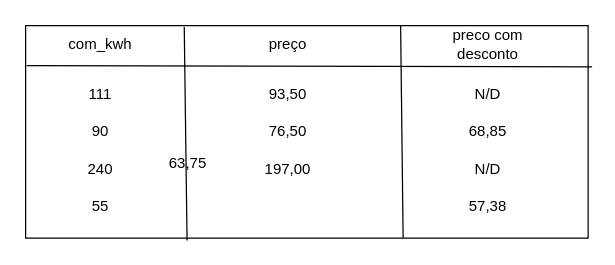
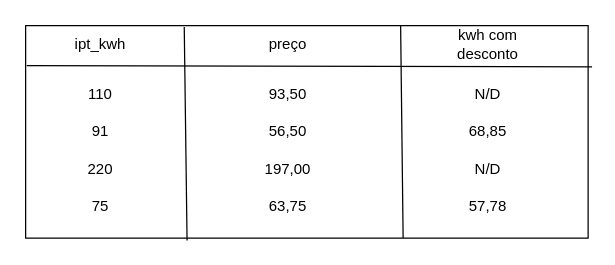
  <mxCell id="0" />
  <mxCell id="1" parent="0" />
  <mxCell id="2" value="" style="rounded=0;whiteSpace=wrap;html=1;" vertex="1" parent="1"><mxGeometry x="20" y="20" width="450" height="170" as="geometry" /></mxCell>
  <mxCell id="3" value="" style="endArrow=none;html=1;rounded=0;exitX=0.287;exitY=1.011;exitDx=0;exitDy=0;exitPerimeter=0;entryX=0.282;entryY=0.007;entryDx=0;entryDy=0;entryPerimeter=0;" edge="1" parent="1" source="2" target="2"><mxGeometry width="50" height="50" relative="1" as="geometry"><mxPoint x="270" y="100" as="sourcePoint" /><mxPoint x="320" y="50" as="targetPoint" /></mxGeometry></mxCell>
  <mxCell id="4" value="" style="endArrow=none;html=1;rounded=0;entryX=0.282;entryY=0.007;entryDx=0;entryDy=0;entryPerimeter=0;" edge="1" parent="1"><mxGeometry width="50" height="50" relative="1" as="geometry"><mxPoint x="322" y="190" as="sourcePoint" /><mxPoint x="320" y="20" as="targetPoint" /></mxGeometry></mxCell>
  <mxCell id="5" value="" style="endArrow=none;html=1;rounded=0;entryX=0.002;entryY=0.188;entryDx=0;entryDy=0;entryPerimeter=0;exitX=1.007;exitY=0.194;exitDx=0;exitDy=0;exitPerimeter=0;" edge="1" parent="1" source="2" target="2"><mxGeometry width="50" height="50" relative="1" as="geometry"><mxPoint x="270" y="100" as="sourcePoint" /><mxPoint x="320" y="50" as="targetPoint" /></mxGeometry></mxCell>
- <mxCell id="6" value="com_kwh" style="text;html=1;strokeColor=none;fillColor=none;align=center;verticalAlign=middle;whiteSpace=wrap;rounded=0;" vertex="1" parent="1"><mxGeometry x="50" y="20" width="60" height="30" as="geometry" /></mxCell>
+ <mxCell id="6" value="ipt_kwh" style="text;html=1;strokeColor=none;fillColor=none;align=center;verticalAlign=middle;whiteSpace=wrap;rounded=0;" vertex="1" parent="1"><mxGeometry x="50" y="20" width="60" height="30" as="geometry" /></mxCell>
  <mxCell id="7" value="preço" style="text;html=1;strokeColor=none;fillColor=none;align=center;verticalAlign=middle;whiteSpace=wrap;rounded=0;" vertex="1" parent="1"><mxGeometry x="200" y="20" width="60" height="30" as="geometry" /></mxCell>
- <mxCell id="8" value="preco com desconto" style="text;html=1;strokeColor=none;fillColor=none;align=center;verticalAlign=middle;whiteSpace=wrap;rounded=0;" vertex="1" parent="1"><mxGeometry x="360" y="20" width="60" height="30" as="geometry" /></mxCell>
- <mxCell id="9" value="111" style="text;html=1;strokeColor=none;fillColor=none;align=center;verticalAlign=middle;whiteSpace=wrap;rounded=0;" vertex="1" parent="1"><mxGeometry x="50" y="60" width="60" height="30" as="geometry" /></mxCell>
+ <mxCell id="8" value="kwh com desconto" style="text;html=1;strokeColor=none;fillColor=none;align=center;verticalAlign=middle;whiteSpace=wrap;rounded=0;" vertex="1" parent="1"><mxGeometry x="360" y="20" width="60" height="30" as="geometry" /></mxCell>
+ <mxCell id="9" value="110" style="text;html=1;strokeColor=none;fillColor=none;align=center;verticalAlign=middle;whiteSpace=wrap;rounded=0;" vertex="1" parent="1"><mxGeometry x="50" y="60" width="60" height="30" as="geometry" /></mxCell>
  <mxCell id="10" value="93,50" style="text;html=1;strokeColor=none;fillColor=none;align=center;verticalAlign=middle;whiteSpace=wrap;rounded=0;" vertex="1" parent="1"><mxGeometry x="200" y="60" width="60" height="30" as="geometry" /></mxCell>
  <mxCell id="11" value="N/D" style="text;html=1;strokeColor=none;fillColor=none;align=center;verticalAlign=middle;whiteSpace=wrap;rounded=0;" vertex="1" parent="1"><mxGeometry x="360" y="60" width="60" height="30" as="geometry" /></mxCell>
- <mxCell id="12" value="90" style="text;html=1;strokeColor=none;fillColor=none;align=center;verticalAlign=middle;whiteSpace=wrap;rounded=0;" vertex="1" parent="1"><mxGeometry x="50" y="90" width="60" height="30" as="geometry" /></mxCell>
- <mxCell id="13" value="76,50" style="text;html=1;strokeColor=none;fillColor=none;align=center;verticalAlign=middle;whiteSpace=wrap;rounded=0;" vertex="1" parent="1"><mxGeometry x="200" y="90" width="60" height="30" as="geometry" /></mxCell>
+ <mxCell id="12" value="91" style="text;html=1;strokeColor=none;fillColor=none;align=center;verticalAlign=middle;whiteSpace=wrap;rounded=0;" vertex="1" parent="1"><mxGeometry x="50" y="90" width="60" height="30" as="geometry" /></mxCell>
+ <mxCell id="13" value="56,50" style="text;html=1;strokeColor=none;fillColor=none;align=center;verticalAlign=middle;whiteSpace=wrap;rounded=0;" vertex="1" parent="1"><mxGeometry x="200" y="90" width="60" height="30" as="geometry" /></mxCell>
  <mxCell id="14" value="68,85" style="text;html=1;strokeColor=none;fillColor=none;align=center;verticalAlign=middle;whiteSpace=wrap;rounded=0;" vertex="1" parent="1"><mxGeometry x="360" y="90" width="60" height="30" as="geometry" /></mxCell>
- <mxCell id="15" value="240" style="text;html=1;strokeColor=none;fillColor=none;align=center;verticalAlign=middle;whiteSpace=wrap;rounded=0;" vertex="1" parent="1"><mxGeometry x="50" y="120" width="60" height="30" as="geometry" /></mxCell>
+ <mxCell id="15" value="220" style="text;html=1;strokeColor=none;fillColor=none;align=center;verticalAlign=middle;whiteSpace=wrap;rounded=0;" vertex="1" parent="1"><mxGeometry x="50" y="120" width="60" height="30" as="geometry" /></mxCell>
  <mxCell id="16" value="197,00" style="text;html=1;strokeColor=none;fillColor=none;align=center;verticalAlign=middle;whiteSpace=wrap;rounded=0;" vertex="1" parent="1"><mxGeometry x="200" y="120" width="60" height="30" as="geometry" /></mxCell>
  <mxCell id="17" value="N/D" style="text;html=1;strokeColor=none;fillColor=none;align=center;verticalAlign=middle;whiteSpace=wrap;rounded=0;" vertex="1" parent="1"><mxGeometry x="360" y="120" width="60" height="30" as="geometry" /></mxCell>
- <mxCell id="18" value="55" style="text;html=1;strokeColor=none;fillColor=none;align=center;verticalAlign=middle;whiteSpace=wrap;rounded=0;" vertex="1" parent="1"><mxGeometry x="50" y="150" width="60" height="30" as="geometry" /></mxCell>
- <mxCell id="19" value="63,75" style="text;html=1;strokeColor=none;fillColor=none;align=center;verticalAlign=middle;whiteSpace=wrap;rounded=0;" vertex="1" parent="1"><mxGeometry x="120" y="115" width="60" height="30" as="geometry" /></mxCell>
- <mxCell id="20" value="57,38" style="text;html=1;strokeColor=none;fillColor=none;align=center;verticalAlign=middle;whiteSpace=wrap;rounded=0;" vertex="1" parent="1"><mxGeometry x="360" y="150" width="60" height="30" as="geometry" /></mxCell>
+ <mxCell id="18" value="75" style="text;html=1;strokeColor=none;fillColor=none;align=center;verticalAlign=middle;whiteSpace=wrap;rounded=0;" vertex="1" parent="1"><mxGeometry x="50" y="150" width="60" height="30" as="geometry" /></mxCell>
+ <mxCell id="19" value="63,75" style="text;html=1;strokeColor=none;fillColor=none;align=center;verticalAlign=middle;whiteSpace=wrap;rounded=0;" vertex="1" parent="1"><mxGeometry x="200" y="150" width="60" height="30" as="geometry" /></mxCell>
+ <mxCell id="20" value="57,78" style="text;html=1;strokeColor=none;fillColor=none;align=center;verticalAlign=middle;whiteSpace=wrap;rounded=0;" vertex="1" parent="1"><mxGeometry x="360" y="150" width="60" height="30" as="geometry" /></mxCell>
